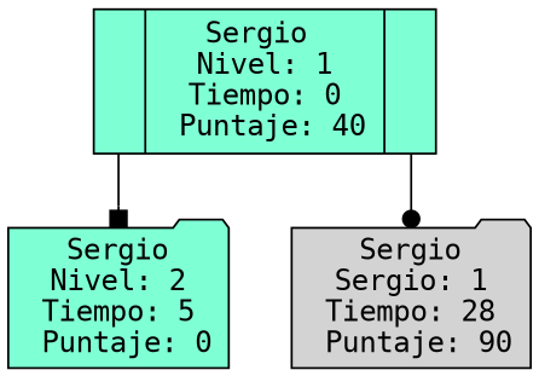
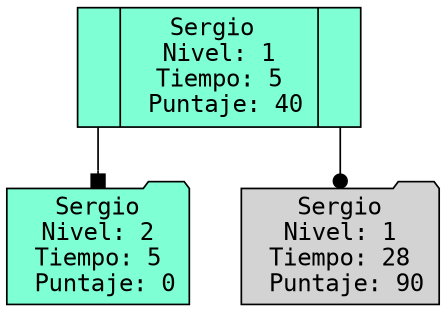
  digraph {
    fontname="DejaVu Sans Mono"
    rankdir=TB
    node [fillcolor=aquamarine fontname="DejaVu Sans Mono" shape=folder style=filled]
    edge [fontname="DejaVu Sans Mono"]
-   n1 [label="<C0>| Sergio &#92;n Nivel: 1 &#92;n Tiempo: 0 &#92;n Puntaje: 40|<C1>" shape=record]
+   n1 [label="<C0>| Sergio &#92;n Nivel: 1 &#92;n Tiempo: 5 &#92;n Puntaje: 40|<C1>" shape=record]
    n2 [label=" Sergio &#92;n Nivel: 2 &#92;n Tiempo: 5 &#92;n Puntaje: 0"]
-   n3 [fillcolor=lightgrey label=" Sergio &#92;n Sergio: 1 &#92;n Tiempo: 28 &#92;n Puntaje: 90"]
+   n3 [fillcolor=lightgrey label=" Sergio &#92;n Nivel: 1 &#92;n Tiempo: 28 &#92;n Puntaje: 90"]
    n1 -> n2 [arrowhead=box tailport=C0]
    n1 -> n3 [arrowhead=dot tailport=C1]
  }
